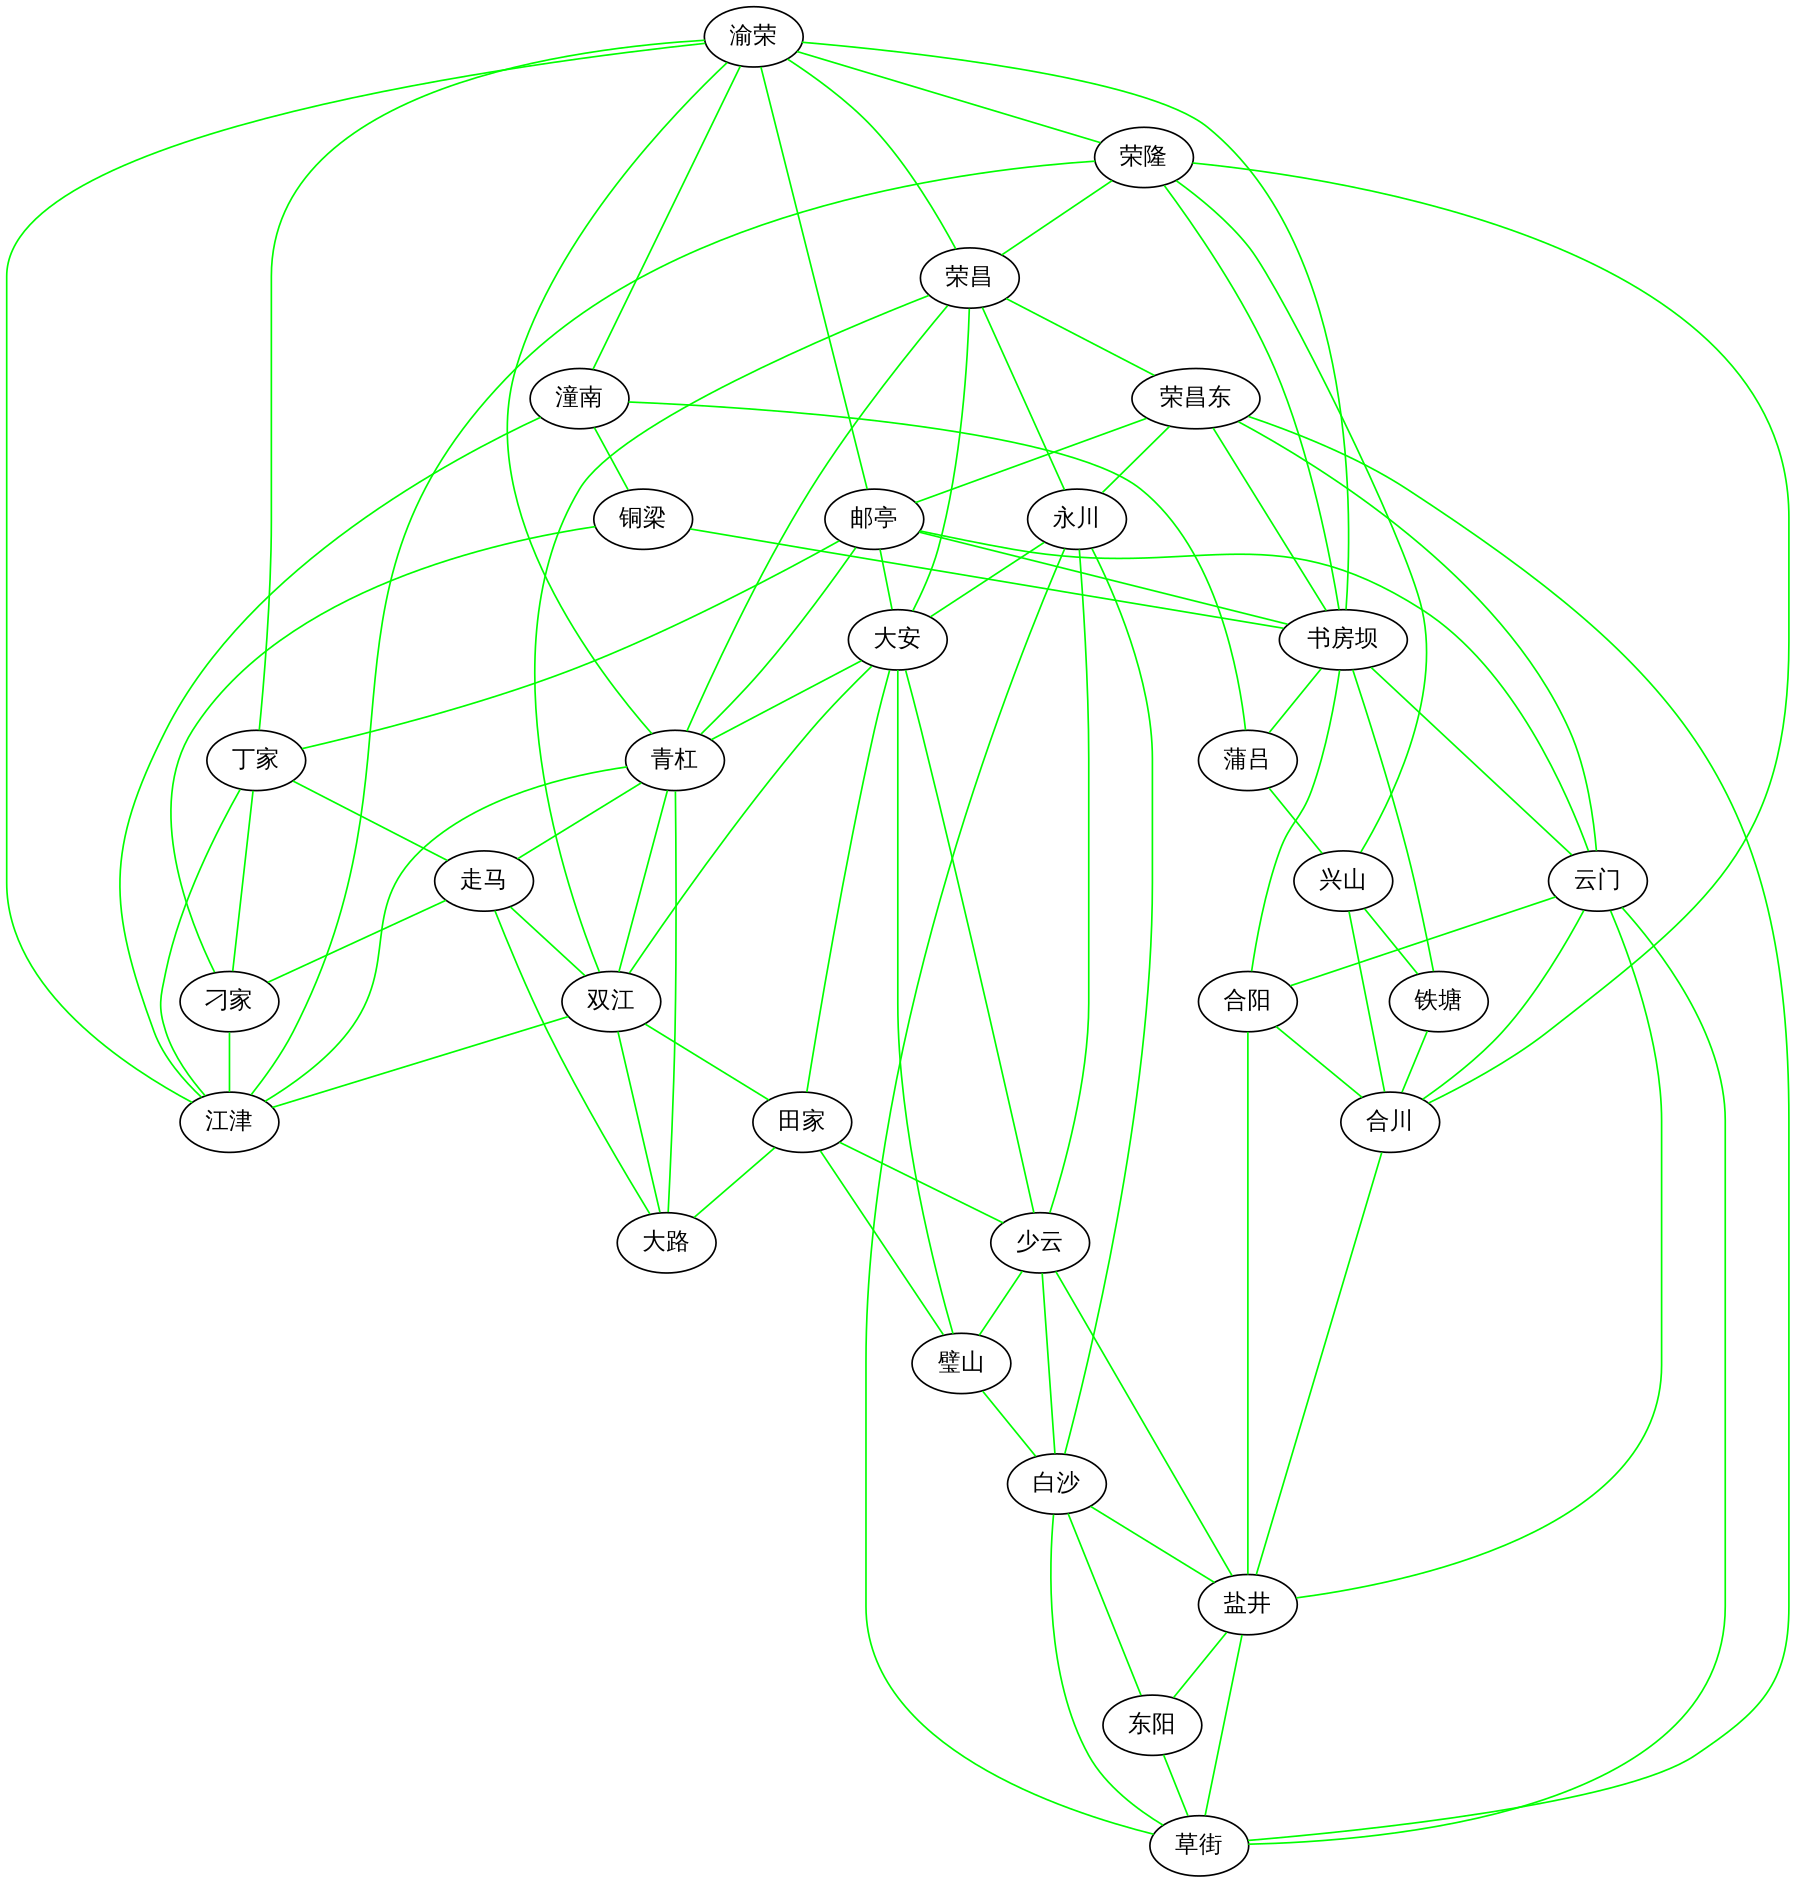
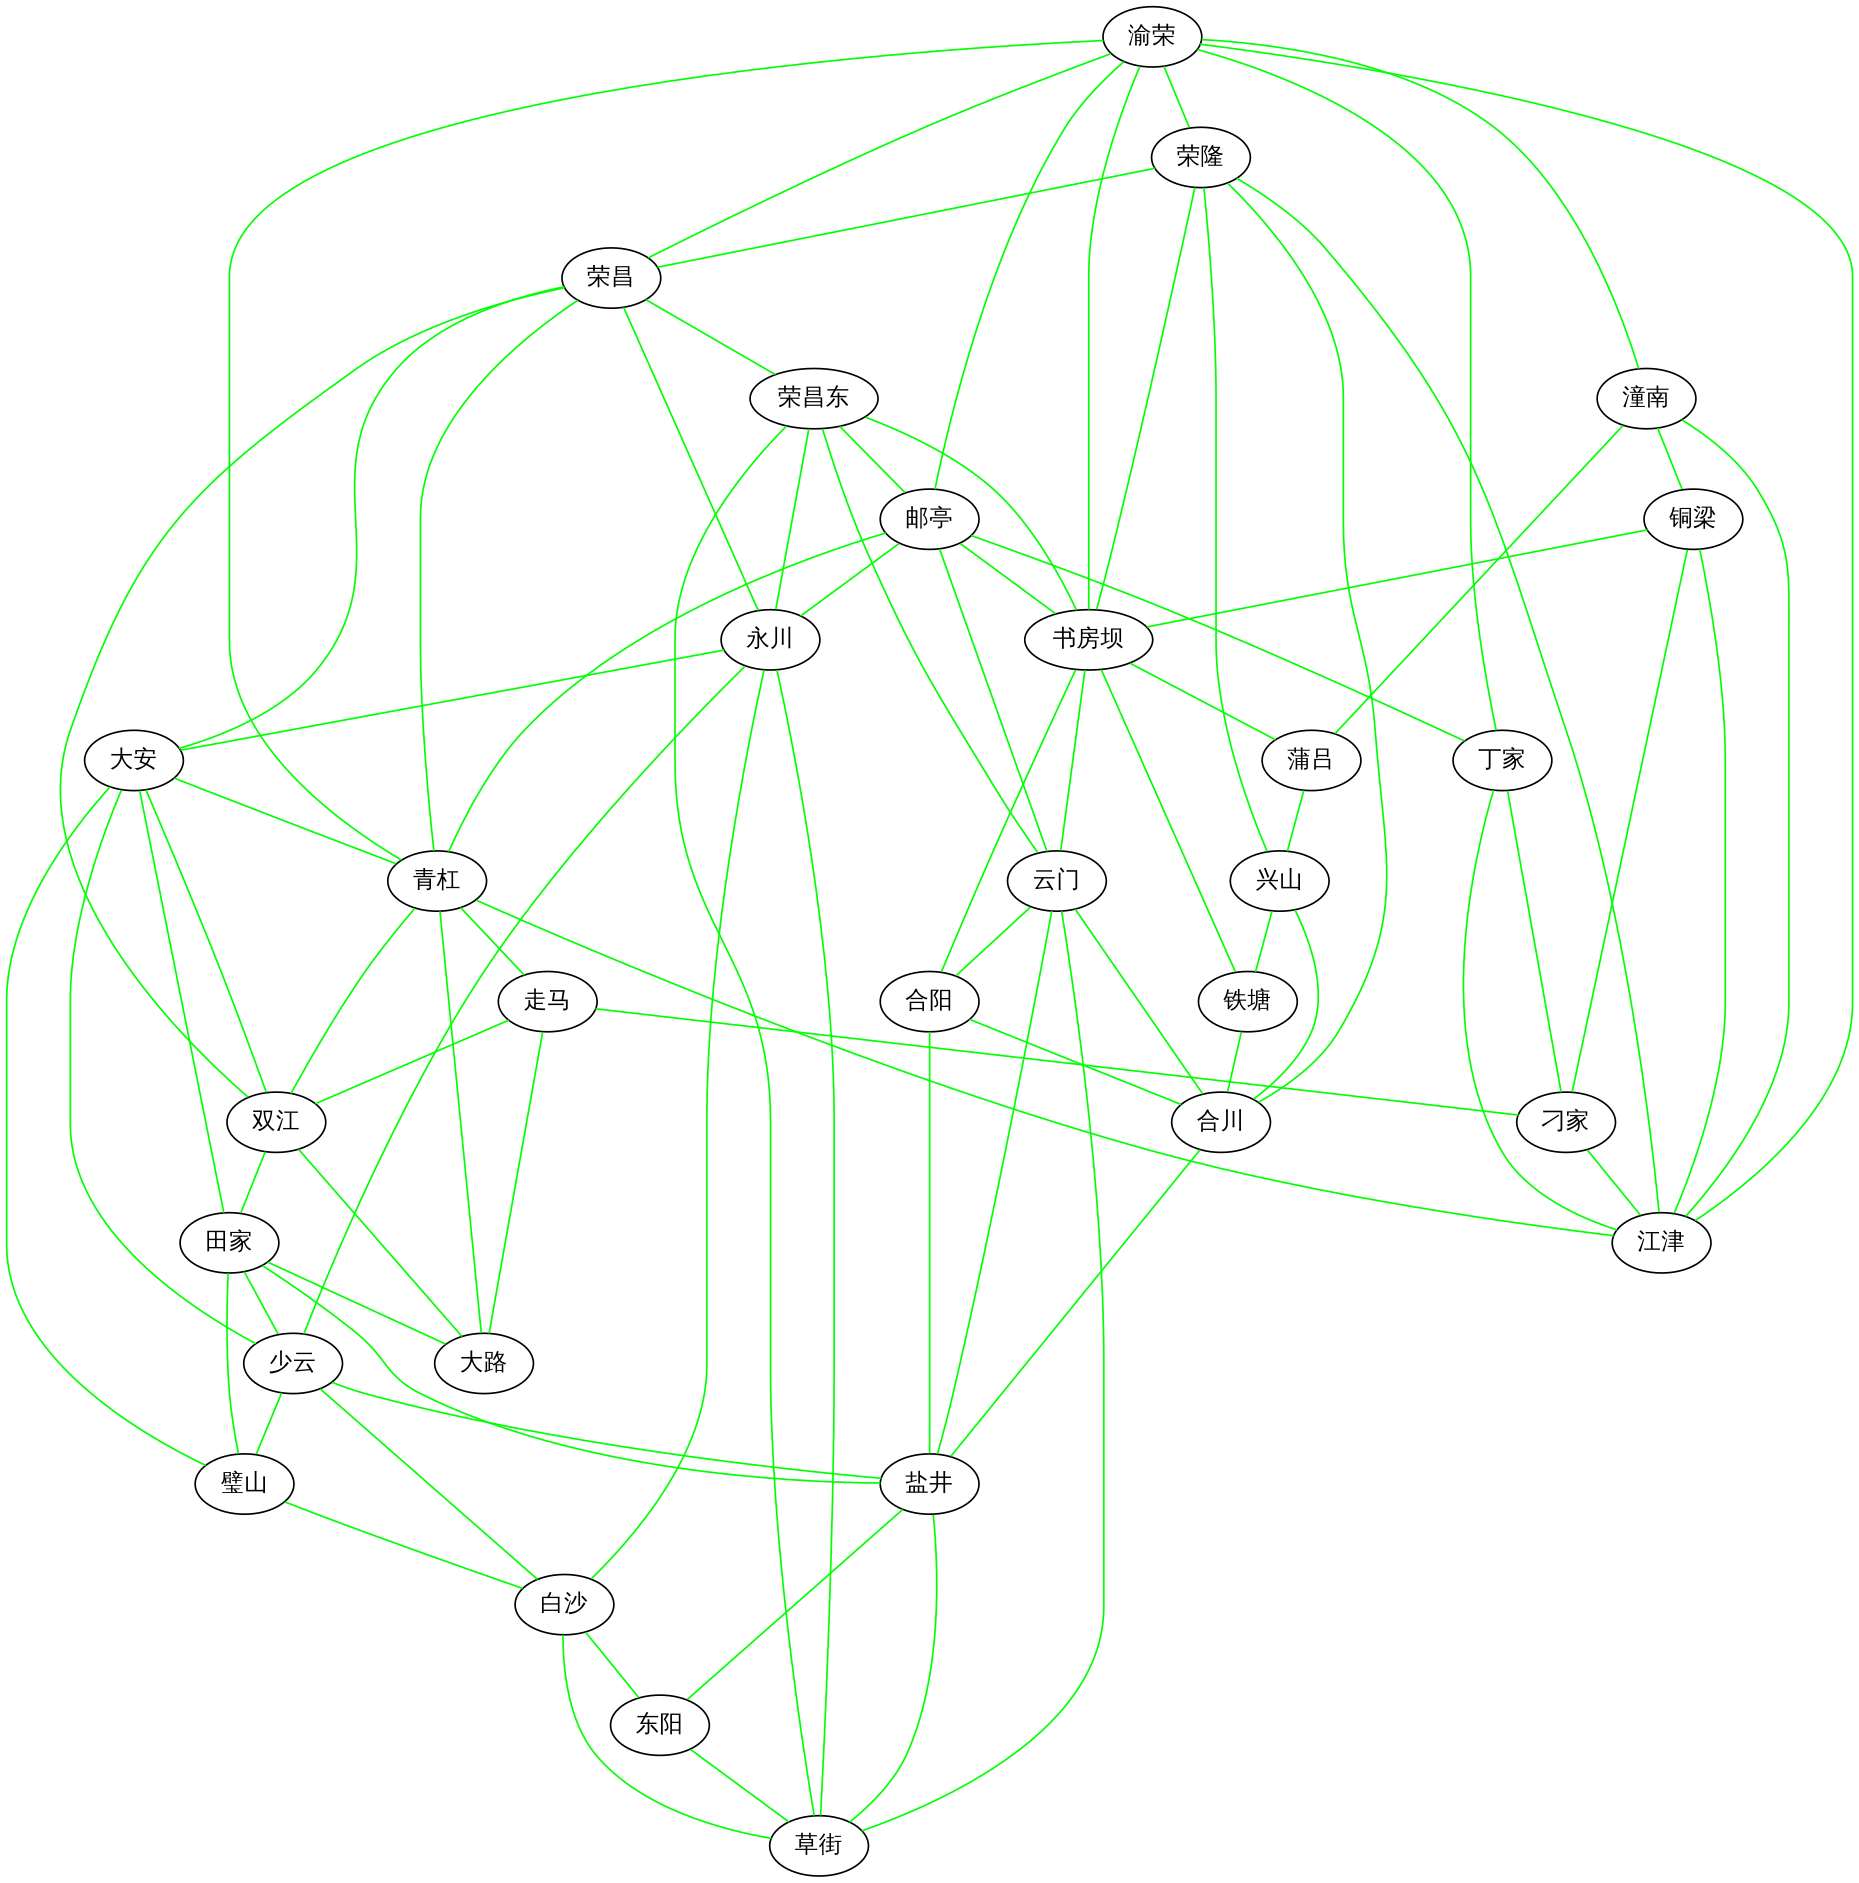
  graph {
    fontname="Patrick Hand"
    node [fontname="Patrick Hand"]
    edge [color=green fontname="Patrick Hand"]
    n1 [label="渝荣"]
    n2 [label="荣隆"]
    n3 [label="荣昌"]
    n4 [label="邮亭"]
    n5 [label="青杠"]
    n6 [label="丁家"]
    n7 [label="书房坝"]
    n8 [label="潼南"]
    n9 [label="江津"]
    n10 [label="兴山"]
    n11 [label="合川"]
    n12 [label="荣昌东"]
    n13 [label="永川"]
    n14 [label="大安"]
    n15 [label="双江"]
    n16 [label="云门"]
    n17 [label="走马"]
    n18 [label="大路"]
    n19 [label="刁家"]
    n20 [label="蒲吕"]
    n21 [label="铁塘"]
    n22 [label="合阳"]
    n23 [label="铜梁"]
    n24 [label="盐井"]
    n25 [label="草街"]
    n26 [label="少云"]
    n27 [label="白沙"]
    n28 [label="田家"]
    n29 [label="璧山"]
    n30 [label="东阳"]
    n1 -- n2
    n1 -- n3
    n1 -- n4
    n1 -- n5
    n1 -- n6
    n1 -- n7
    n1 -- n8
    n1 -- n9
    n2 -- n3
    n2 -- n7
    n2 -- n9
    n2 -- n10
    n2 -- n11
    n3 -- n5
    n3 -- n12
    n3 -- n13
    n3 -- n14
    n3 -- n15
    n4 -- n5
    n4 -- n6
    n4 -- n7
-   n4 -- n14
+   n4 -- n13
    n4 -- n16
    n5 -- n9
    n5 -- n15
    n5 -- n17
    n5 -- n18
    n6 -- n9
-   n6 -- n17
    n6 -- n19
    n7 -- n16
    n7 -- n20
    n7 -- n21
    n7 -- n22
    n8 -- n9
    n8 -- n20
    n8 -- n23
    n10 -- n11
    n10 -- n21
    n11 -- n24
    n12 -- n4
    n12 -- n7
    n12 -- n13
    n12 -- n16
    n12 -- n25
    n13 -- n14
    n13 -- n25
    n13 -- n26
    n13 -- n27
    n14 -- n5
    n14 -- n15
    n14 -- n26
    n14 -- n28
    n14 -- n29
    n15 -- n18
    n15 -- n28
    n16 -- n11
    n16 -- n22
    n16 -- n24
    n16 -- n25
    n17 -- n15
    n17 -- n18
    n17 -- n19
    n19 -- n9
    n20 -- n10
    n21 -- n11
    n22 -- n11
    n22 -- n24
    n23 -- n7
-   n15 -- n9
+   n23 -- n9
    n23 -- n19
    n24 -- n25
    n24 -- n30
    n26 -- n24
    n26 -- n27
    n26 -- n29
-   n27 -- n24
+   n28 -- n24
    n27 -- n25
    n27 -- n30
    n28 -- n18
    n28 -- n26
    n28 -- n29
    n29 -- n27
    n30 -- n25
  }
